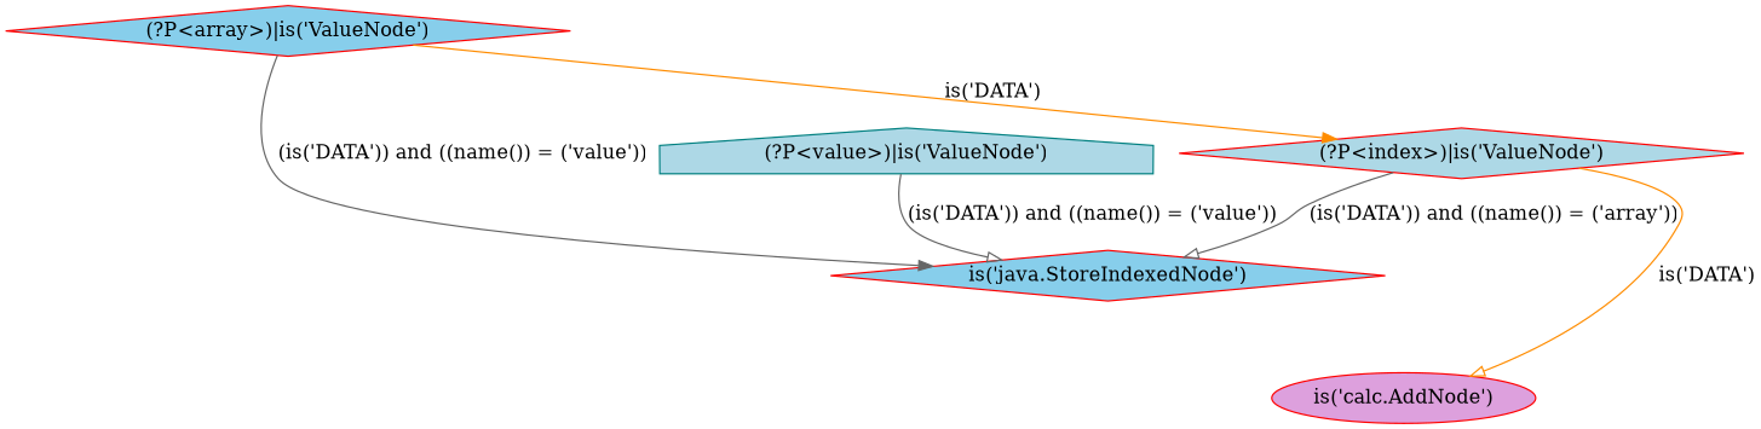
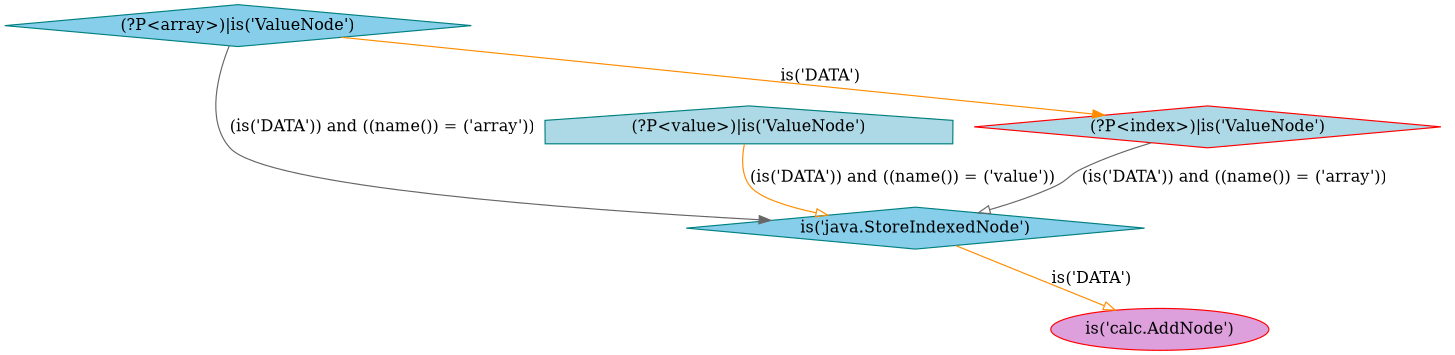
  digraph {
    node [color=red fillcolor=skyblue shape=diamond style=filled]
    edge [arrowhead=onormal color=gray40]
-   n1 [label="is('java.StoreIndexedNode')"]
+   n1 [color=teal label="is('java.StoreIndexedNode')"]
    n2 [fillcolor=plum label="is('calc.AddNode')" shape=ellipse]
    n3 [fillcolor=lightblue label="(?P<index>)|is('ValueNode')"]
-   n4 [label="(?P<array>)|is('ValueNode')"]
+   n4 [color=teal label="(?P<array>)|is('ValueNode')"]
    n5 [color=teal fillcolor=lightblue label="(?P<value>)|is('ValueNode')" shape=house]
    n3 -> n1 [label="(is('DATA')) and ((name()) = ('array'))"]
-   n3 -> n2 [color=darkorange label="is('DATA')"]
-   n4 -> n1 [arrowhead=normal label="(is('DATA')) and ((name()) = ('value'))"]
+   n1 -> n2 [color=darkorange label="is('DATA')"]
+   n4 -> n1 [arrowhead=normal label="(is('DATA')) and ((name()) = ('array'))"]
    n4 -> n3 [arrowhead=normal color=darkorange label="is('DATA')"]
-   n5 -> n1 [label="(is('DATA')) and ((name()) = ('value'))"]
+   n5 -> n1 [color=darkorange label="(is('DATA')) and ((name()) = ('value'))"]
  }
